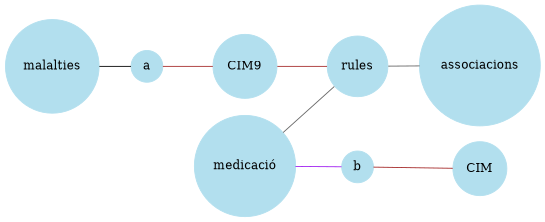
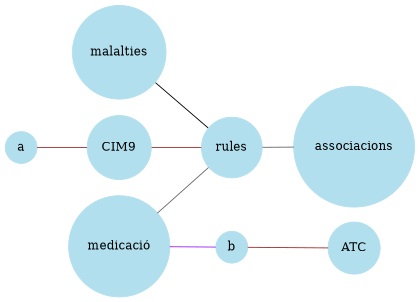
  graph {
    rankdir=LR
    node [color=lightblue2 shape=circle style=filled]
    edge [color=brown]
    malalties
    a
    CIM9
    rules
    associacions
    "medicació"
    b
-   ATC [label=CIM]
-   malalties -- a [color=black]
+   ATC
+   malalties -- rules [color=black]
    a -- CIM9
    CIM9 -- rules
    rules -- associacions [color=gray40]
    "medicació" -- rules [color=gray40]
    "medicació" -- b [color=purple]
    b -- ATC
  }
